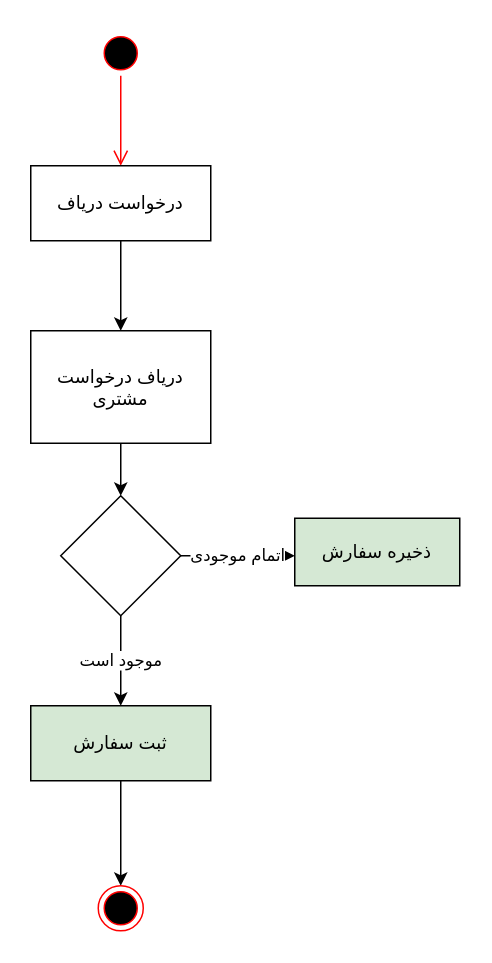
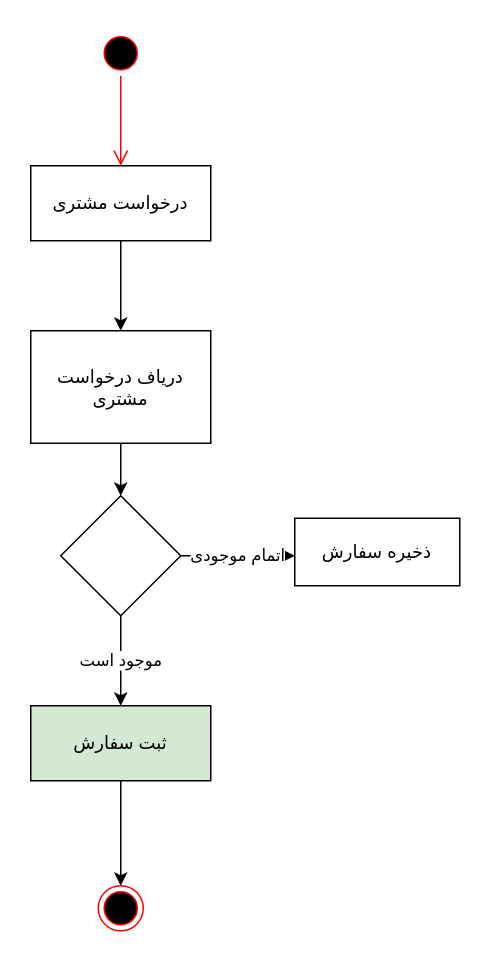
  <mxCell id="0" />
  <mxCell id="1" parent="0" />
  <mxCell id="2" value="" style="ellipse;html=1;shape=startState;fillColor=#000000;strokeColor=#ff0000;" vertex="1" parent="1"><mxGeometry x="65" y="20" width="30" height="30" as="geometry" /></mxCell>
  <mxCell id="3" value="" style="edgeStyle=orthogonalEdgeStyle;html=1;verticalAlign=bottom;endArrow=open;endSize=8;strokeColor=#ff0000;" edge="1" source="2" parent="1"><mxGeometry relative="1" as="geometry"><mxPoint x="80" y="110" as="targetPoint" /></mxGeometry></mxCell>
- <mxCell id="4" value="درخواست دریاف" style="rounded=0;whiteSpace=wrap;html=1;" vertex="1" parent="1"><mxGeometry x="20" y="110" width="120" height="50" as="geometry" /></mxCell>
+ <mxCell id="4" value="درخواست مشتری" style="rounded=0;whiteSpace=wrap;html=1;" vertex="1" parent="1"><mxGeometry x="20" y="110" width="120" height="50" as="geometry" /></mxCell>
  <mxCell id="5" value="دریاف درخواست مشتری" style="rounded=0;whiteSpace=wrap;html=1;" vertex="1" parent="1"><mxGeometry x="20" y="220" width="120" height="75" as="geometry" /></mxCell>
  <mxCell id="6" value="" style="endArrow=classic;html=1;entryX=0.5;entryY=0;entryDx=0;entryDy=0;" edge="1" parent="1" target="5"><mxGeometry width="50" height="50" relative="1" as="geometry"><mxPoint x="80" y="160" as="sourcePoint" /><mxPoint x="130" y="110" as="targetPoint" /></mxGeometry></mxCell>
  <mxCell id="7" value="" style="endArrow=classic;html=1;exitX=0.5;exitY=1;exitDx=0;exitDy=0;entryX=0.5;entryY=0;entryDx=0;entryDy=0;" edge="1" parent="1" source="5"><mxGeometry width="50" height="50" relative="1" as="geometry"><mxPoint x="80" y="320" as="sourcePoint" /><mxPoint x="80" y="330" as="targetPoint" /></mxGeometry></mxCell>
  <mxCell id="8" value="" style="rhombus;whiteSpace=wrap;html=1;" vertex="1" parent="1"><mxGeometry x="40" y="330" width="80" height="80" as="geometry" /></mxCell>
  <mxCell id="9" value="اتمام موجودی" style="endArrow=classic;html=1;" edge="1" parent="1"><mxGeometry width="50" height="50" relative="1" as="geometry"><mxPoint x="120" y="370" as="sourcePoint" /><mxPoint x="196" y="370" as="targetPoint" /></mxGeometry></mxCell>
- <mxCell id="10" value="ذخیره سفارش" style="rounded=0;whiteSpace=wrap;html=1;fillColor=#d5e8d4;" vertex="1" parent="1"><mxGeometry x="196" y="345" width="110" height="45" as="geometry" /></mxCell>
+ <mxCell id="10" value="ذخیره سفارش" style="rounded=0;whiteSpace=wrap;html=1;" vertex="1" parent="1"><mxGeometry x="196" y="345" width="110" height="45" as="geometry" /></mxCell>
  <mxCell id="11" value="موجود است" style="endArrow=classic;html=1;" edge="1" parent="1"><mxGeometry width="50" height="50" relative="1" as="geometry"><mxPoint x="80" y="410" as="sourcePoint" /><mxPoint x="80" y="470" as="targetPoint" /></mxGeometry></mxCell>
  <mxCell id="12" value="ثبت سفارش" style="rounded=0;whiteSpace=wrap;html=1;fillColor=#d5e8d4;" vertex="1" parent="1"><mxGeometry x="20" y="470" width="120" height="50" as="geometry" /></mxCell>
  <mxCell id="13" value="" style="endArrow=classic;html=1;" edge="1" parent="1"><mxGeometry width="50" height="50" relative="1" as="geometry"><mxPoint x="80" y="520" as="sourcePoint" /><mxPoint x="80" y="590" as="targetPoint" /></mxGeometry></mxCell>
  <mxCell id="14" value="" style="ellipse;html=1;shape=endState;fillColor=#000000;strokeColor=#ff0000;" vertex="1" parent="1"><mxGeometry x="65" y="590" width="30" height="30" as="geometry" /></mxCell>
